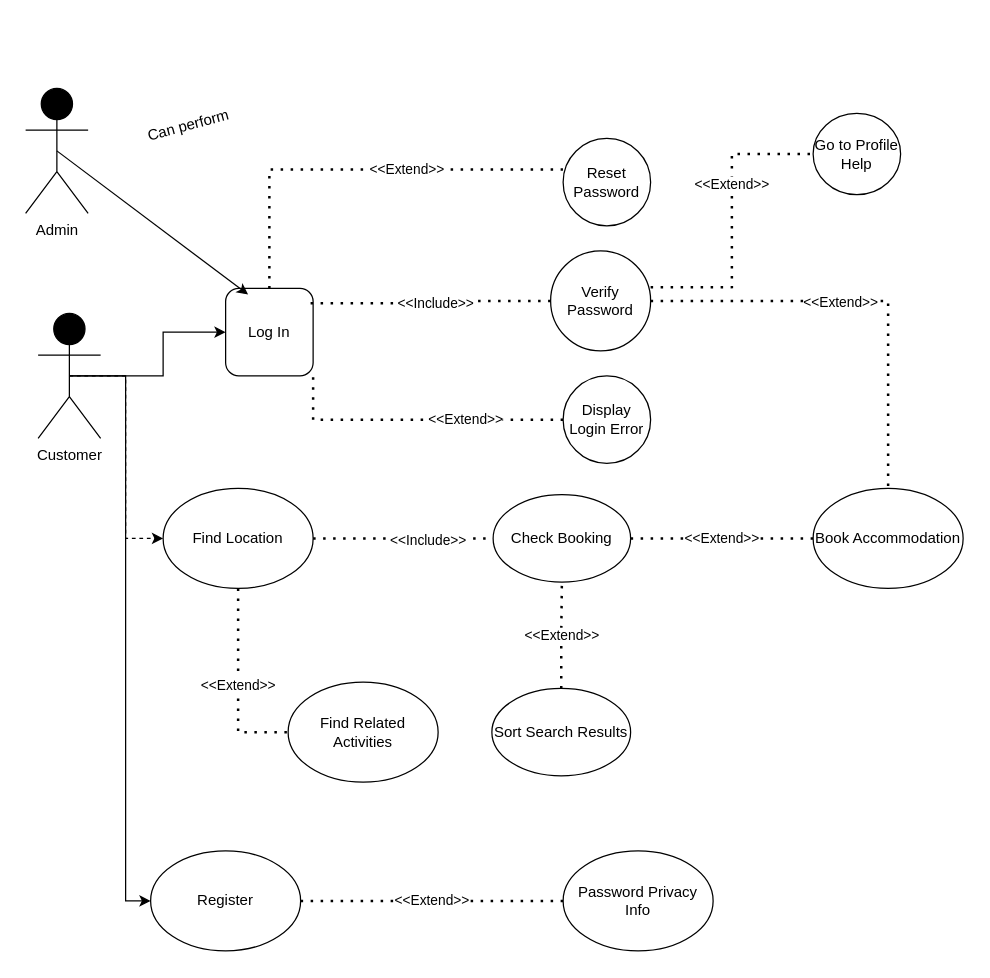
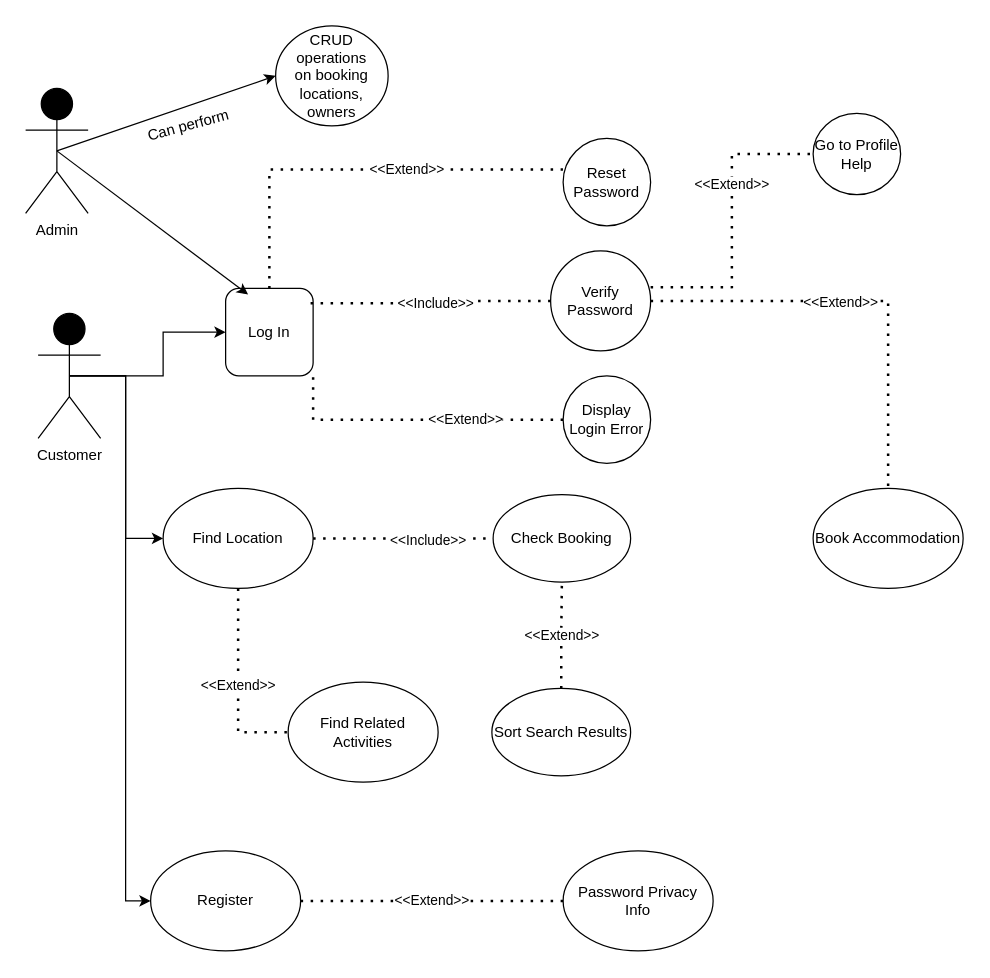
  <mxCell id="0" />
  <mxCell id="1" parent="0" />
  <mxCell id="2" style="edgeStyle=orthogonalEdgeStyle;rounded=0;orthogonalLoop=1;jettySize=auto;html=1;exitX=0.5;exitY=0.5;exitDx=0;exitDy=0;exitPerimeter=0;entryX=0;entryY=0.5;entryDx=0;entryDy=0;" parent="1" source="5" target="6" edge="1"><mxGeometry relative="1" as="geometry" /></mxCell>
- <mxCell id="3" style="edgeStyle=orthogonalEdgeStyle;rounded=0;orthogonalLoop=1;jettySize=auto;html=1;exitX=0.5;exitY=0.5;exitDx=0;exitDy=0;exitPerimeter=0;entryX=0;entryY=0.5;entryDx=0;entryDy=0;dashed=1;" parent="1" source="5" target="13" edge="1"><mxGeometry relative="1" as="geometry"><Array as="points"><mxPoint x="100" y="300" /><mxPoint x="100" y="430" /></Array></mxGeometry></mxCell>
+ <mxCell id="3" style="edgeStyle=orthogonalEdgeStyle;rounded=0;orthogonalLoop=1;jettySize=auto;html=1;exitX=0.5;exitY=0.5;exitDx=0;exitDy=0;exitPerimeter=0;entryX=0;entryY=0.5;entryDx=0;entryDy=0;" parent="1" source="5" target="13" edge="1"><mxGeometry relative="1" as="geometry"><Array as="points"><mxPoint x="100" y="300" /><mxPoint x="100" y="430" /></Array></mxGeometry></mxCell>
  <mxCell id="4" style="edgeStyle=orthogonalEdgeStyle;rounded=0;orthogonalLoop=1;jettySize=auto;html=1;exitX=0.5;exitY=0.5;exitDx=0;exitDy=0;exitPerimeter=0;entryX=0;entryY=0.5;entryDx=0;entryDy=0;" parent="1" source="5" target="23" edge="1"><mxGeometry relative="1" as="geometry" /></mxCell>
  <mxCell id="5" value="Customer&lt;br&gt;" style="shape=umlActor;verticalLabelPosition=bottom;verticalAlign=top;html=1;outlineConnect=0;fillColor=#000000;" parent="1" vertex="1"><mxGeometry x="30" y="250" width="50" height="100" as="geometry" /></mxCell>
  <mxCell id="6" value="Log In&lt;br&gt;" style="whiteSpace=wrap;html=1;aspect=fixed;fillColor=none;rounded=1;" parent="1" vertex="1"><mxGeometry x="180" y="230" width="70" height="70" as="geometry" /></mxCell>
  <mxCell id="7" value="Verify Password" style="ellipse;whiteSpace=wrap;html=1;aspect=fixed;fillColor=none;" parent="1" vertex="1"><mxGeometry x="440" y="200" width="80" height="80" as="geometry" /></mxCell>
  <mxCell id="8" value="" style="endArrow=none;dashed=1;html=1;dashPattern=1 3;strokeWidth=2;rounded=0;edgeStyle=orthogonalEdgeStyle;exitX=0.971;exitY=0.171;exitDx=0;exitDy=0;exitPerimeter=0;entryX=0;entryY=0.5;entryDx=0;entryDy=0;" parent="1" source="6" target="7" edge="1"><mxGeometry width="50" height="50" relative="1" as="geometry"><mxPoint x="280" y="370" as="sourcePoint" /><mxPoint x="404" y="230" as="targetPoint" /></mxGeometry></mxCell>
  <mxCell id="9" value="&amp;lt;&amp;lt;Include&amp;gt;&amp;gt;" style="edgeLabel;html=1;align=center;verticalAlign=middle;resizable=0;points=[];" parent="8" vertex="1" connectable="0"><mxGeometry x="-0.292" relative="1" as="geometry"><mxPoint x="31" as="offset" /></mxGeometry></mxCell>
  <mxCell id="10" value="Display Login Error" style="ellipse;whiteSpace=wrap;html=1;aspect=fixed;fillColor=none;" parent="1" vertex="1"><mxGeometry x="450" y="300" width="70" height="70" as="geometry" /></mxCell>
  <mxCell id="11" value="" style="endArrow=none;dashed=1;html=1;dashPattern=1 3;strokeWidth=2;rounded=0;edgeStyle=orthogonalEdgeStyle;exitX=0;exitY=0.5;exitDx=0;exitDy=0;entryX=1;entryY=1;entryDx=0;entryDy=0;" parent="1" source="10" target="6" edge="1"><mxGeometry width="50" height="50" relative="1" as="geometry"><mxPoint x="280" y="360" as="sourcePoint" /><mxPoint x="330" y="310" as="targetPoint" /></mxGeometry></mxCell>
  <mxCell id="12" value="&amp;lt;&amp;lt;Extend&amp;gt;&amp;gt;" style="edgeLabel;html=1;align=center;verticalAlign=middle;resizable=0;points=[];" parent="11" vertex="1" connectable="0"><mxGeometry x="-0.327" y="-1" relative="1" as="geometry"><mxPoint as="offset" /></mxGeometry></mxCell>
  <mxCell id="13" value="Find Location" style="ellipse;whiteSpace=wrap;html=1;fillColor=none;" parent="1" vertex="1"><mxGeometry x="130" y="390" width="120" height="80" as="geometry" /></mxCell>
  <mxCell id="14" value="Check Booking" style="ellipse;whiteSpace=wrap;html=1;fillColor=none;" parent="1" vertex="1"><mxGeometry x="394" y="395" width="110" height="70" as="geometry" /></mxCell>
  <mxCell id="15" value="" style="endArrow=none;dashed=1;html=1;dashPattern=1 3;strokeWidth=2;rounded=0;edgeStyle=orthogonalEdgeStyle;exitX=1;exitY=0.5;exitDx=0;exitDy=0;entryX=0;entryY=0.5;entryDx=0;entryDy=0;" parent="1" source="13" target="14" edge="1"><mxGeometry width="50" height="50" relative="1" as="geometry"><mxPoint x="310" y="530" as="sourcePoint" /><mxPoint x="290" y="460" as="targetPoint" /></mxGeometry></mxCell>
  <mxCell id="16" value="&amp;lt;&amp;lt;Include&amp;gt;&amp;gt;" style="edgeLabel;html=1;align=center;verticalAlign=middle;resizable=0;points=[];" parent="15" vertex="1" connectable="0"><mxGeometry x="0.27" y="-1" relative="1" as="geometry"><mxPoint as="offset" /></mxGeometry></mxCell>
  <mxCell id="17" value="Sort Search Results" style="ellipse;whiteSpace=wrap;html=1;fillColor=none;" parent="1" vertex="1"><mxGeometry x="393" y="550" width="111" height="70" as="geometry" /></mxCell>
  <mxCell id="18" value="&amp;lt;&amp;lt;Extend&amp;gt;&amp;gt;" style="endArrow=none;dashed=1;html=1;dashPattern=1 3;strokeWidth=2;rounded=0;edgeStyle=orthogonalEdgeStyle;exitX=0.5;exitY=0;exitDx=0;exitDy=0;entryX=0.5;entryY=1;entryDx=0;entryDy=0;" parent="1" source="17" target="14" edge="1"><mxGeometry width="50" height="50" relative="1" as="geometry"><mxPoint x="260" y="270" as="sourcePoint" /><mxPoint x="400" y="490" as="targetPoint" /></mxGeometry></mxCell>
  <mxCell id="19" value="Book Accommodation" style="ellipse;whiteSpace=wrap;html=1;fillColor=none;" parent="1" vertex="1"><mxGeometry x="650" y="390" width="120" height="80" as="geometry" /></mxCell>
- <mxCell id="20" value="&amp;lt;&amp;lt;Extend&amp;gt;&amp;gt;" style="endArrow=none;dashed=1;html=1;dashPattern=1 3;strokeWidth=2;rounded=0;edgeStyle=orthogonalEdgeStyle;entryX=0;entryY=0.5;entryDx=0;entryDy=0;exitX=1;exitY=0.5;exitDx=0;exitDy=0;" parent="1" source="14" target="19" edge="1"><mxGeometry width="50" height="50" relative="1" as="geometry"><mxPoint x="480" y="410" as="sourcePoint" /><mxPoint x="530" y="360" as="targetPoint" /></mxGeometry></mxCell>
  <mxCell id="21" value="Find Related Activities" style="ellipse;whiteSpace=wrap;html=1;fillColor=none;" parent="1" vertex="1"><mxGeometry x="230" y="545" width="120" height="80" as="geometry" /></mxCell>
  <mxCell id="22" value="&amp;lt;&amp;lt;Extend&amp;gt;&amp;gt;" style="endArrow=none;dashed=1;html=1;dashPattern=1 3;strokeWidth=2;rounded=0;edgeStyle=orthogonalEdgeStyle;exitX=0.5;exitY=1;exitDx=0;exitDy=0;entryX=0;entryY=0.5;entryDx=0;entryDy=0;" parent="1" source="13" target="21" edge="1"><mxGeometry width="50" height="50" relative="1" as="geometry"><mxPoint x="340" y="380" as="sourcePoint" /><mxPoint x="390" y="330" as="targetPoint" /></mxGeometry></mxCell>
  <mxCell id="23" value="Register" style="ellipse;whiteSpace=wrap;html=1;fillColor=none;" parent="1" vertex="1"><mxGeometry x="120" y="680" width="120" height="80" as="geometry" /></mxCell>
  <mxCell id="24" value="Go to Profile Help" style="ellipse;whiteSpace=wrap;html=1;fillColor=none;" parent="1" vertex="1"><mxGeometry x="650" y="90" width="70" height="65" as="geometry" /></mxCell>
  <mxCell id="25" value="Password Privacy Info" style="ellipse;whiteSpace=wrap;html=1;fillColor=none;" parent="1" vertex="1"><mxGeometry x="450" y="680" width="120" height="80" as="geometry" /></mxCell>
  <mxCell id="26" value="Reset Password" style="ellipse;whiteSpace=wrap;html=1;fillColor=none;" parent="1" vertex="1"><mxGeometry x="450" y="110" width="70" height="70" as="geometry" /></mxCell>
  <mxCell id="27" value="&amp;lt;&amp;lt;Extend&amp;gt;&amp;gt;" style="endArrow=none;dashed=1;html=1;dashPattern=1 3;strokeWidth=2;rounded=0;edgeStyle=orthogonalEdgeStyle;exitX=0.5;exitY=0;exitDx=0;exitDy=0;entryX=-0.002;entryY=0.357;entryDx=0;entryDy=0;entryPerimeter=0;" parent="1" source="6" target="26" edge="1"><mxGeometry x="0.24" width="50" height="50" relative="1" as="geometry"><mxPoint x="270" y="440" as="sourcePoint" /><mxPoint x="320" y="390" as="targetPoint" /><mxPoint as="offset" /></mxGeometry></mxCell>
  <mxCell id="28" value="Admin&lt;br&gt;" style="shape=umlActor;verticalLabelPosition=bottom;verticalAlign=top;html=1;outlineConnect=0;fillColor=#000000;" vertex="1" parent="1"><mxGeometry x="20" y="70" width="50" height="100" as="geometry" /></mxCell>
  <mxCell id="29" value="" style="endArrow=classic;html=1;rounded=0;exitX=0.5;exitY=0.5;exitDx=0;exitDy=0;exitPerimeter=0;entryX=0.257;entryY=0.071;entryDx=0;entryDy=0;entryPerimeter=0;" edge="1" parent="1" source="28" target="6"><mxGeometry width="50" height="50" relative="1" as="geometry"><mxPoint x="110" y="20" as="sourcePoint" /><mxPoint x="190" y="10" as="targetPoint" /></mxGeometry></mxCell>
+ <mxCell id="30" value="CRUD operations&lt;br&gt;on booking locations,&lt;br&gt;owners" style="ellipse;whiteSpace=wrap;html=1;fillColor=none;" vertex="1" parent="1"><mxGeometry x="220" y="20" width="90" height="80" as="geometry" /></mxCell>
+ <mxCell id="31" value="" style="endArrow=classic;html=1;rounded=0;exitX=0.5;exitY=0.5;exitDx=0;exitDy=0;exitPerimeter=0;entryX=0;entryY=0.5;entryDx=0;entryDy=0;" edge="1" parent="1" source="28" target="30"><mxGeometry width="50" height="50" relative="1" as="geometry"><mxPoint x="70" y="119.5" as="sourcePoint" /><mxPoint x="200" y="60" as="targetPoint" /></mxGeometry></mxCell>
  <mxCell id="32" value="Can perform&lt;br&gt;" style="text;html=1;align=center;verticalAlign=middle;resizable=0;points=[];autosize=1;strokeColor=none;fillColor=none;rotation=-15;" vertex="1" parent="1"><mxGeometry x="110" y="90" width="80" height="20" as="geometry" /></mxCell>
  <mxCell id="33" value="" style="endArrow=none;dashed=1;html=1;dashPattern=1 3;strokeWidth=2;rounded=0;edgeStyle=orthogonalEdgeStyle;exitX=1;exitY=0.5;exitDx=0;exitDy=0;entryX=0.5;entryY=0;entryDx=0;entryDy=0;" edge="1" parent="1" source="7" target="19"><mxGeometry width="50" height="50" relative="1" as="geometry"><mxPoint x="570" y="171.97" as="sourcePoint" /><mxPoint x="762.03" y="170" as="targetPoint" /></mxGeometry></mxCell>
  <mxCell id="34" value="&amp;lt;&amp;lt;Extend&amp;gt;&amp;gt;" style="edgeLabel;html=1;align=center;verticalAlign=middle;resizable=0;points=[];" vertex="1" connectable="0" parent="33"><mxGeometry x="-0.292" relative="1" as="geometry"><mxPoint x="31" as="offset" /></mxGeometry></mxCell>
  <mxCell id="35" value="&amp;lt;&amp;lt;Extend&amp;gt;&amp;gt;" style="endArrow=none;dashed=1;html=1;dashPattern=1 3;strokeWidth=2;rounded=0;edgeStyle=orthogonalEdgeStyle;exitX=1;exitY=0.363;exitDx=0;exitDy=0;entryX=0;entryY=0.5;entryDx=0;entryDy=0;exitPerimeter=0;" edge="1" parent="1" source="7" target="24"><mxGeometry x="0.24" width="50" height="50" relative="1" as="geometry"><mxPoint x="390" y="215.01" as="sourcePoint" /><mxPoint x="624.86" y="120" as="targetPoint" /><mxPoint as="offset" /></mxGeometry></mxCell>
  <mxCell id="36" value="&amp;lt;&amp;lt;Extend&amp;gt;&amp;gt;" style="endArrow=none;dashed=1;html=1;dashPattern=1 3;strokeWidth=2;rounded=0;edgeStyle=orthogonalEdgeStyle;exitX=1;exitY=0.5;exitDx=0;exitDy=0;entryX=0;entryY=0.5;entryDx=0;entryDy=0;" edge="1" parent="1" source="23" target="25"><mxGeometry width="50" height="50" relative="1" as="geometry"><mxPoint x="294" y="719.58" as="sourcePoint" /><mxPoint x="440" y="720" as="targetPoint" /></mxGeometry></mxCell>
